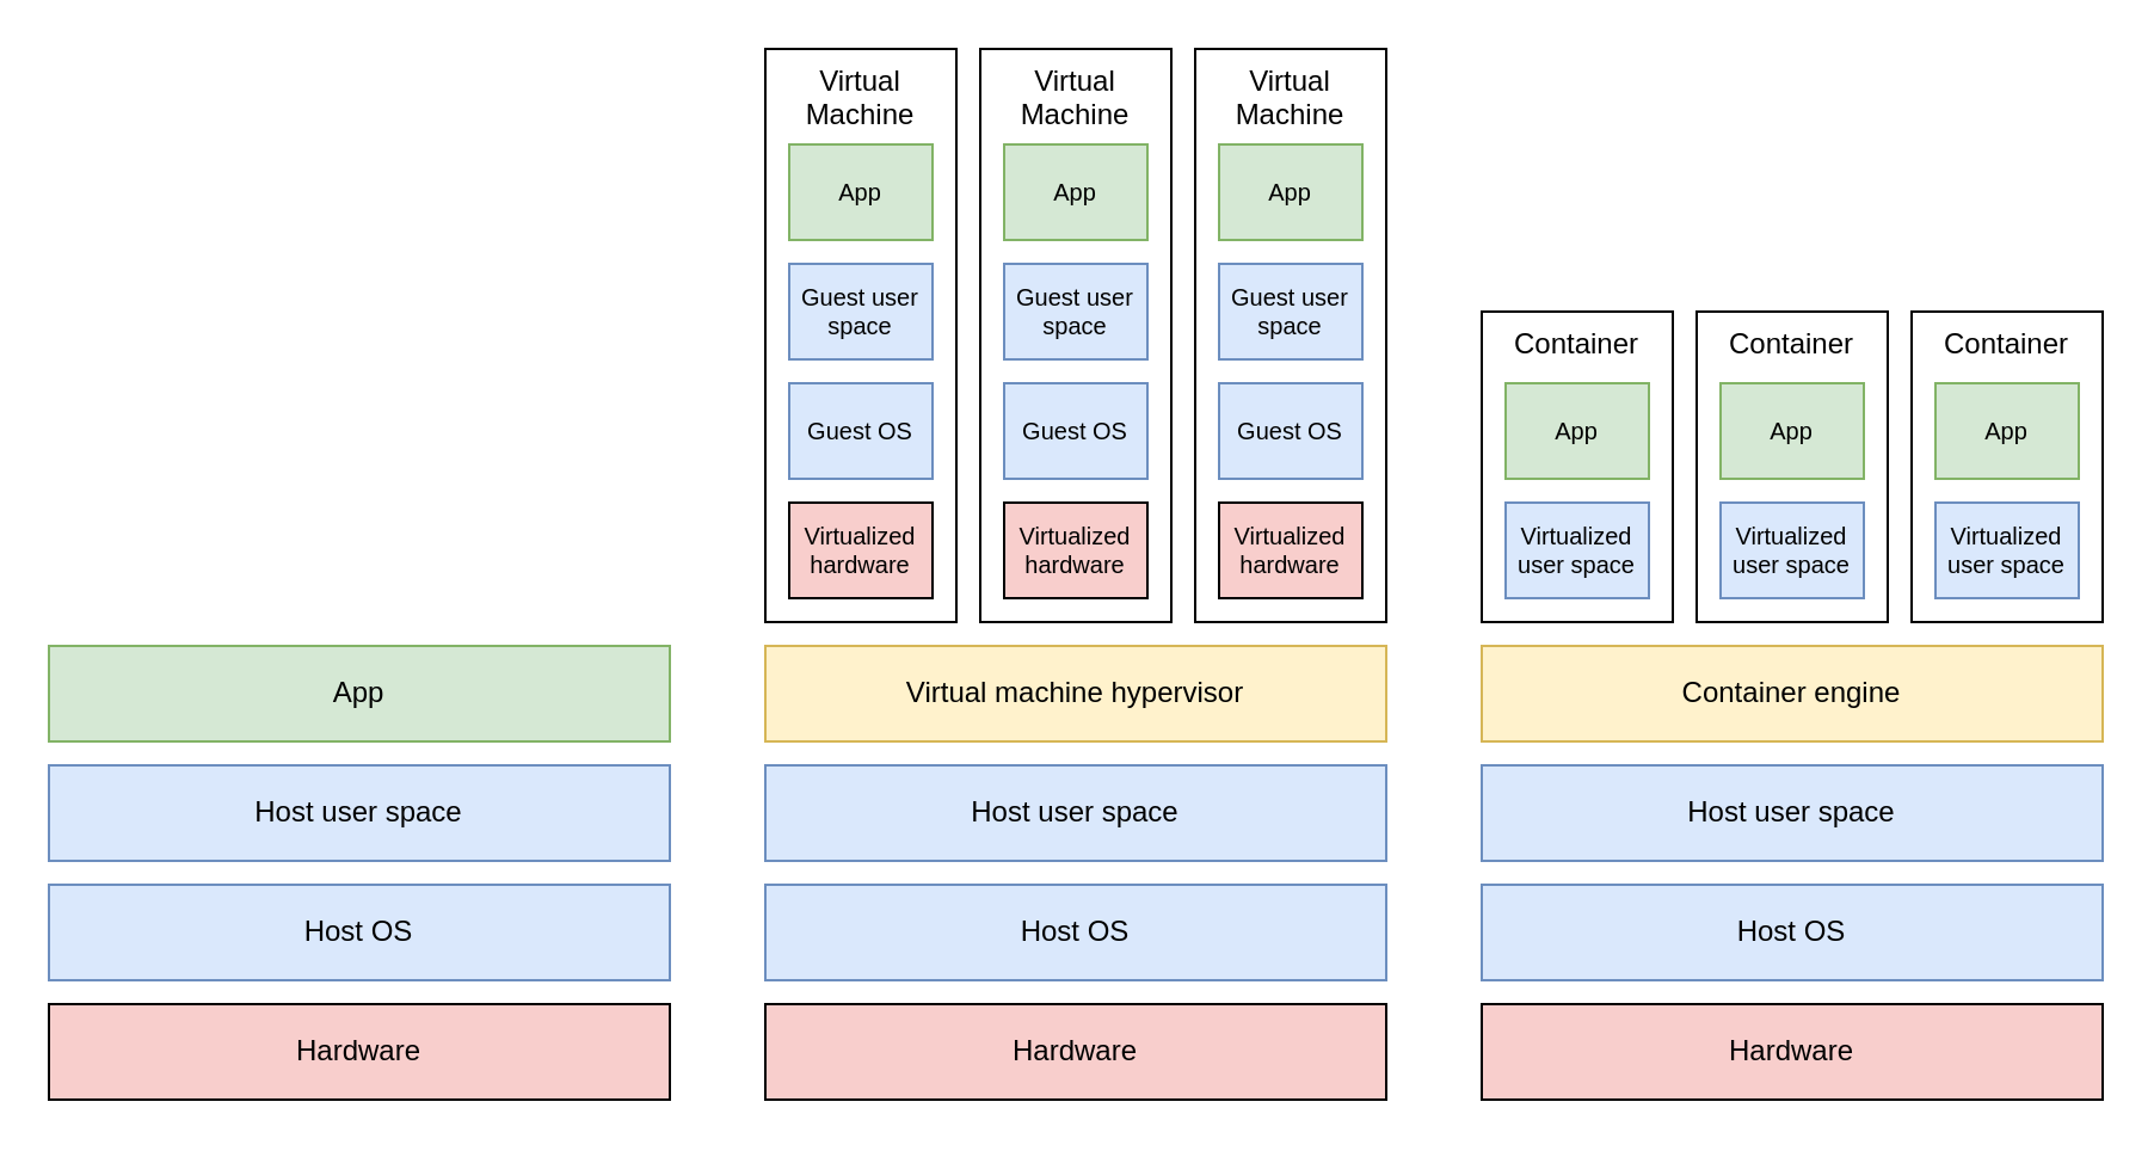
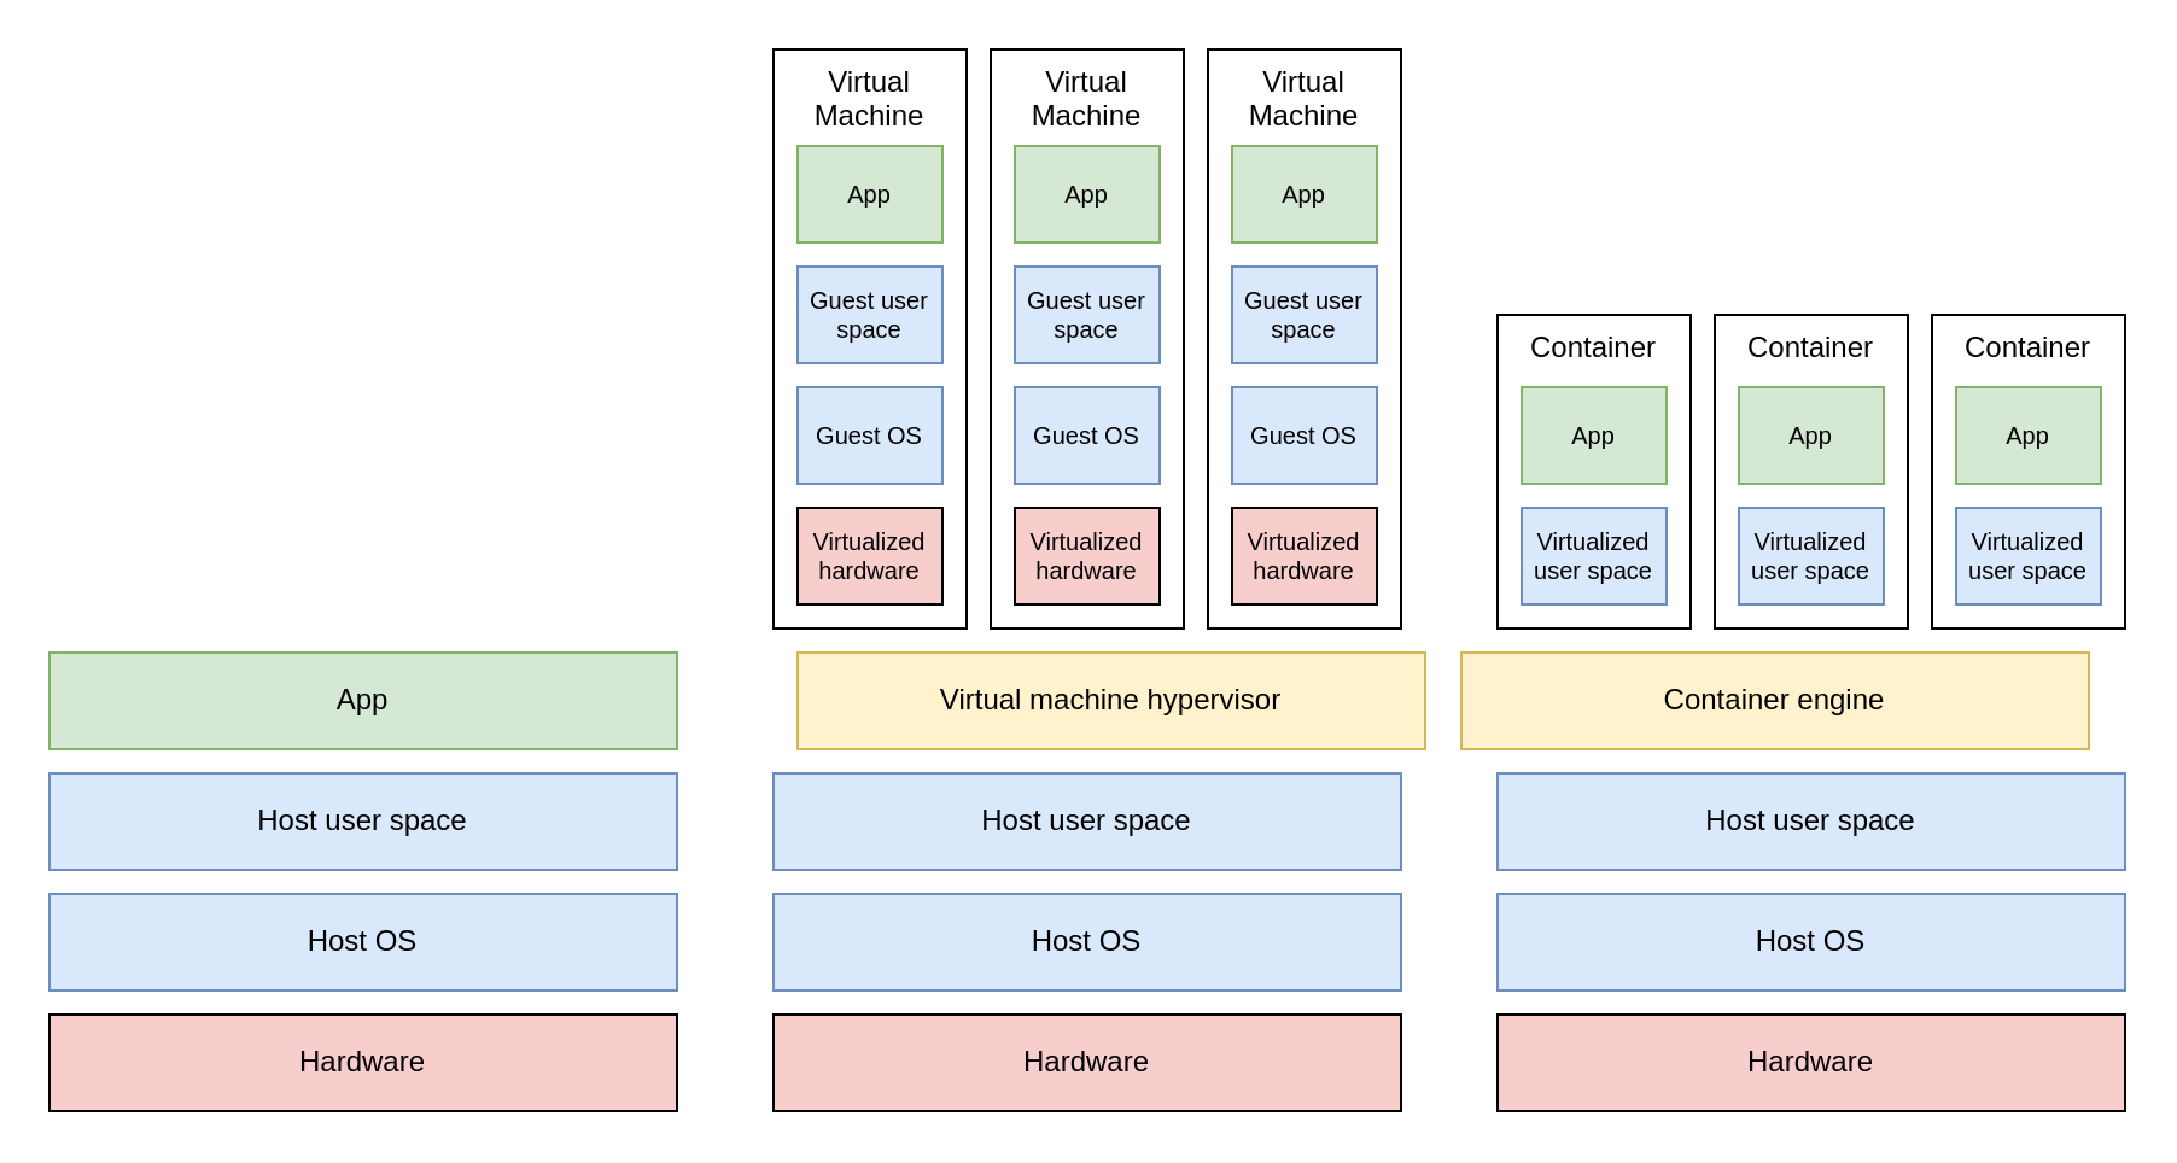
  <mxCell id="0" />
  <mxCell id="1" parent="0" />
  <mxCell id="2" value="Hardware" style="rounded=0;whiteSpace=wrap;html=1;fillColor=#f8cecc;strokeColor=#000000;" vertex="1" parent="1"><mxGeometry x="320" y="420" width="260" height="40" as="geometry" /></mxCell>
  <mxCell id="3" value="Host OS" style="rounded=0;whiteSpace=wrap;html=1;fillColor=#dae8fc;strokeColor=#6c8ebf;" vertex="1" parent="1"><mxGeometry x="320" y="370" width="260" height="40" as="geometry" /></mxCell>
  <mxCell id="4" value="Host user space" style="rounded=0;whiteSpace=wrap;html=1;fillColor=#dae8fc;strokeColor=#6c8ebf;" vertex="1" parent="1"><mxGeometry x="320" y="320" width="260" height="40" as="geometry" /></mxCell>
- <mxCell id="5" value="Virtual machine hypervisor" style="rounded=0;whiteSpace=wrap;html=1;fillColor=#fff2cc;strokeColor=#d6b656;" vertex="1" parent="1"><mxGeometry x="320" y="270" width="260" height="40" as="geometry" /></mxCell>
+ <mxCell id="5" value="Virtual machine hypervisor" style="rounded=0;whiteSpace=wrap;html=1;fillColor=#fff2cc;strokeColor=#d6b656;" vertex="1" parent="1"><mxGeometry x="330" y="270" width="260" height="40" as="geometry" /></mxCell>
  <mxCell id="6" value="Virtual Machine" style="rounded=0;whiteSpace=wrap;html=1;verticalAlign=top;" vertex="1" parent="1"><mxGeometry x="320" y="20" width="80" height="240" as="geometry" /></mxCell>
  <mxCell id="7" value="Virtualized hardware" style="rounded=0;whiteSpace=wrap;html=1;fillColor=#f8cecc;strokeColor=#000000;fontSize=10;" vertex="1" parent="1"><mxGeometry x="330" y="210" width="60" height="40" as="geometry" /></mxCell>
  <mxCell id="8" value="Guest OS" style="rounded=0;whiteSpace=wrap;html=1;fillColor=#dae8fc;strokeColor=#6c8ebf;fontSize=10;" vertex="1" parent="1"><mxGeometry x="330" y="160" width="60" height="40" as="geometry" /></mxCell>
  <mxCell id="9" value="Guest user space" style="rounded=0;whiteSpace=wrap;html=1;fillColor=#dae8fc;strokeColor=#6c8ebf;fontSize=10;" vertex="1" parent="1"><mxGeometry x="330" y="110" width="60" height="40" as="geometry" /></mxCell>
  <mxCell id="10" value="App" style="rounded=0;whiteSpace=wrap;html=1;fillColor=#d5e8d4;strokeColor=#82b366;fontSize=10;" vertex="1" parent="1"><mxGeometry x="330" y="60" width="60" height="40" as="geometry" /></mxCell>
  <mxCell id="11" value="Virtual Machine" style="rounded=0;whiteSpace=wrap;html=1;verticalAlign=top;" vertex="1" parent="1"><mxGeometry x="410" y="20" width="80" height="240" as="geometry" /></mxCell>
  <mxCell id="12" value="Virtualized hardware" style="rounded=0;whiteSpace=wrap;html=1;fillColor=#f8cecc;strokeColor=#000000;fontSize=10;" vertex="1" parent="1"><mxGeometry x="420" y="210" width="60" height="40" as="geometry" /></mxCell>
  <mxCell id="13" value="Guest OS" style="rounded=0;whiteSpace=wrap;html=1;fillColor=#dae8fc;strokeColor=#6c8ebf;fontSize=10;" vertex="1" parent="1"><mxGeometry x="420" y="160" width="60" height="40" as="geometry" /></mxCell>
  <mxCell id="14" value="Guest user space" style="rounded=0;whiteSpace=wrap;html=1;fillColor=#dae8fc;strokeColor=#6c8ebf;fontSize=10;" vertex="1" parent="1"><mxGeometry x="420" y="110" width="60" height="40" as="geometry" /></mxCell>
  <mxCell id="15" value="App" style="rounded=0;whiteSpace=wrap;html=1;fillColor=#d5e8d4;strokeColor=#82b366;fontSize=10;" vertex="1" parent="1"><mxGeometry x="420" y="60" width="60" height="40" as="geometry" /></mxCell>
  <mxCell id="16" value="Virtual Machine" style="rounded=0;whiteSpace=wrap;html=1;verticalAlign=top;" vertex="1" parent="1"><mxGeometry x="500" y="20" width="80" height="240" as="geometry" /></mxCell>
  <mxCell id="17" value="Virtualized hardware" style="rounded=0;whiteSpace=wrap;html=1;fillColor=#f8cecc;strokeColor=#000000;fontSize=10;" vertex="1" parent="1"><mxGeometry x="510" y="210" width="60" height="40" as="geometry" /></mxCell>
  <mxCell id="18" value="Guest OS" style="rounded=0;whiteSpace=wrap;html=1;fillColor=#dae8fc;strokeColor=#6c8ebf;fontSize=10;" vertex="1" parent="1"><mxGeometry x="510" y="160" width="60" height="40" as="geometry" /></mxCell>
  <mxCell id="19" value="Guest user space" style="rounded=0;whiteSpace=wrap;html=1;fillColor=#dae8fc;strokeColor=#6c8ebf;fontSize=10;" vertex="1" parent="1"><mxGeometry x="510" y="110" width="60" height="40" as="geometry" /></mxCell>
  <mxCell id="20" value="App" style="rounded=0;whiteSpace=wrap;html=1;fillColor=#d5e8d4;strokeColor=#82b366;fontSize=10;" vertex="1" parent="1"><mxGeometry x="510" y="60" width="60" height="40" as="geometry" /></mxCell>
  <mxCell id="21" value="Hardware" style="rounded=0;whiteSpace=wrap;html=1;fillColor=#f8cecc;strokeColor=#000000;" vertex="1" parent="1"><mxGeometry x="20" y="420" width="260" height="40" as="geometry" /></mxCell>
  <mxCell id="22" value="Host OS" style="rounded=0;whiteSpace=wrap;html=1;fillColor=#dae8fc;strokeColor=#6c8ebf;" vertex="1" parent="1"><mxGeometry x="20" y="370" width="260" height="40" as="geometry" /></mxCell>
  <mxCell id="23" value="Host user space" style="rounded=0;whiteSpace=wrap;html=1;fillColor=#dae8fc;strokeColor=#6c8ebf;" vertex="1" parent="1"><mxGeometry x="20" y="320" width="260" height="40" as="geometry" /></mxCell>
  <mxCell id="24" value="App" style="rounded=0;whiteSpace=wrap;html=1;fillColor=#d5e8d4;strokeColor=#82b366;" vertex="1" parent="1"><mxGeometry x="20" y="270" width="260" height="40" as="geometry" /></mxCell>
  <mxCell id="25" value="Hardware" style="rounded=0;whiteSpace=wrap;html=1;fillColor=#f8cecc;strokeColor=#000000;" vertex="1" parent="1"><mxGeometry x="620" y="420" width="260" height="40" as="geometry" /></mxCell>
  <mxCell id="26" value="Host OS" style="rounded=0;whiteSpace=wrap;html=1;fillColor=#dae8fc;strokeColor=#6c8ebf;" vertex="1" parent="1"><mxGeometry x="620" y="370" width="260" height="40" as="geometry" /></mxCell>
  <mxCell id="27" value="Host user space" style="rounded=0;whiteSpace=wrap;html=1;fillColor=#dae8fc;strokeColor=#6c8ebf;" vertex="1" parent="1"><mxGeometry x="620" y="320" width="260" height="40" as="geometry" /></mxCell>
- <mxCell id="28" value="Container engine" style="rounded=0;whiteSpace=wrap;html=1;fillColor=#fff2cc;strokeColor=#d6b656;" vertex="1" parent="1"><mxGeometry x="620" y="270" width="260" height="40" as="geometry" /></mxCell>
+ <mxCell id="28" value="Container engine" style="rounded=0;whiteSpace=wrap;html=1;fillColor=#fff2cc;strokeColor=#d6b656;" vertex="1" parent="1"><mxGeometry x="605" y="270" width="260" height="40" as="geometry" /></mxCell>
  <mxCell id="29" value="Container" style="rounded=0;whiteSpace=wrap;html=1;verticalAlign=top;" vertex="1" parent="1"><mxGeometry x="620" y="130" width="80" height="130" as="geometry" /></mxCell>
  <mxCell id="30" value="Virtualized user space" style="rounded=0;whiteSpace=wrap;html=1;fillColor=#dae8fc;strokeColor=#6c8ebf;fontSize=10;" vertex="1" parent="1"><mxGeometry x="630" y="210" width="60" height="40" as="geometry" /></mxCell>
  <mxCell id="31" value="App" style="rounded=0;whiteSpace=wrap;html=1;fillColor=#d5e8d4;strokeColor=#82b366;fontSize=10;" vertex="1" parent="1"><mxGeometry x="630" y="160" width="60" height="40" as="geometry" /></mxCell>
  <mxCell id="32" value="Container" style="rounded=0;whiteSpace=wrap;html=1;verticalAlign=top;" vertex="1" parent="1"><mxGeometry x="710" y="130" width="80" height="130" as="geometry" /></mxCell>
  <mxCell id="33" value="Virtualized user space" style="rounded=0;whiteSpace=wrap;html=1;fillColor=#dae8fc;strokeColor=#6c8ebf;fontSize=10;" vertex="1" parent="1"><mxGeometry x="720" y="210" width="60" height="40" as="geometry" /></mxCell>
  <mxCell id="34" value="App" style="rounded=0;whiteSpace=wrap;html=1;fillColor=#d5e8d4;strokeColor=#82b366;fontSize=10;" vertex="1" parent="1"><mxGeometry x="720" y="160" width="60" height="40" as="geometry" /></mxCell>
  <mxCell id="35" value="Container" style="rounded=0;whiteSpace=wrap;html=1;verticalAlign=top;" vertex="1" parent="1"><mxGeometry x="800" y="130" width="80" height="130" as="geometry" /></mxCell>
  <mxCell id="36" value="Virtualized user space" style="rounded=0;whiteSpace=wrap;html=1;fillColor=#dae8fc;strokeColor=#6c8ebf;fontSize=10;" vertex="1" parent="1"><mxGeometry x="810" y="210" width="60" height="40" as="geometry" /></mxCell>
  <mxCell id="37" value="App" style="rounded=0;whiteSpace=wrap;html=1;fillColor=#d5e8d4;strokeColor=#82b366;fontSize=10;" vertex="1" parent="1"><mxGeometry x="810" y="160" width="60" height="40" as="geometry" /></mxCell>
